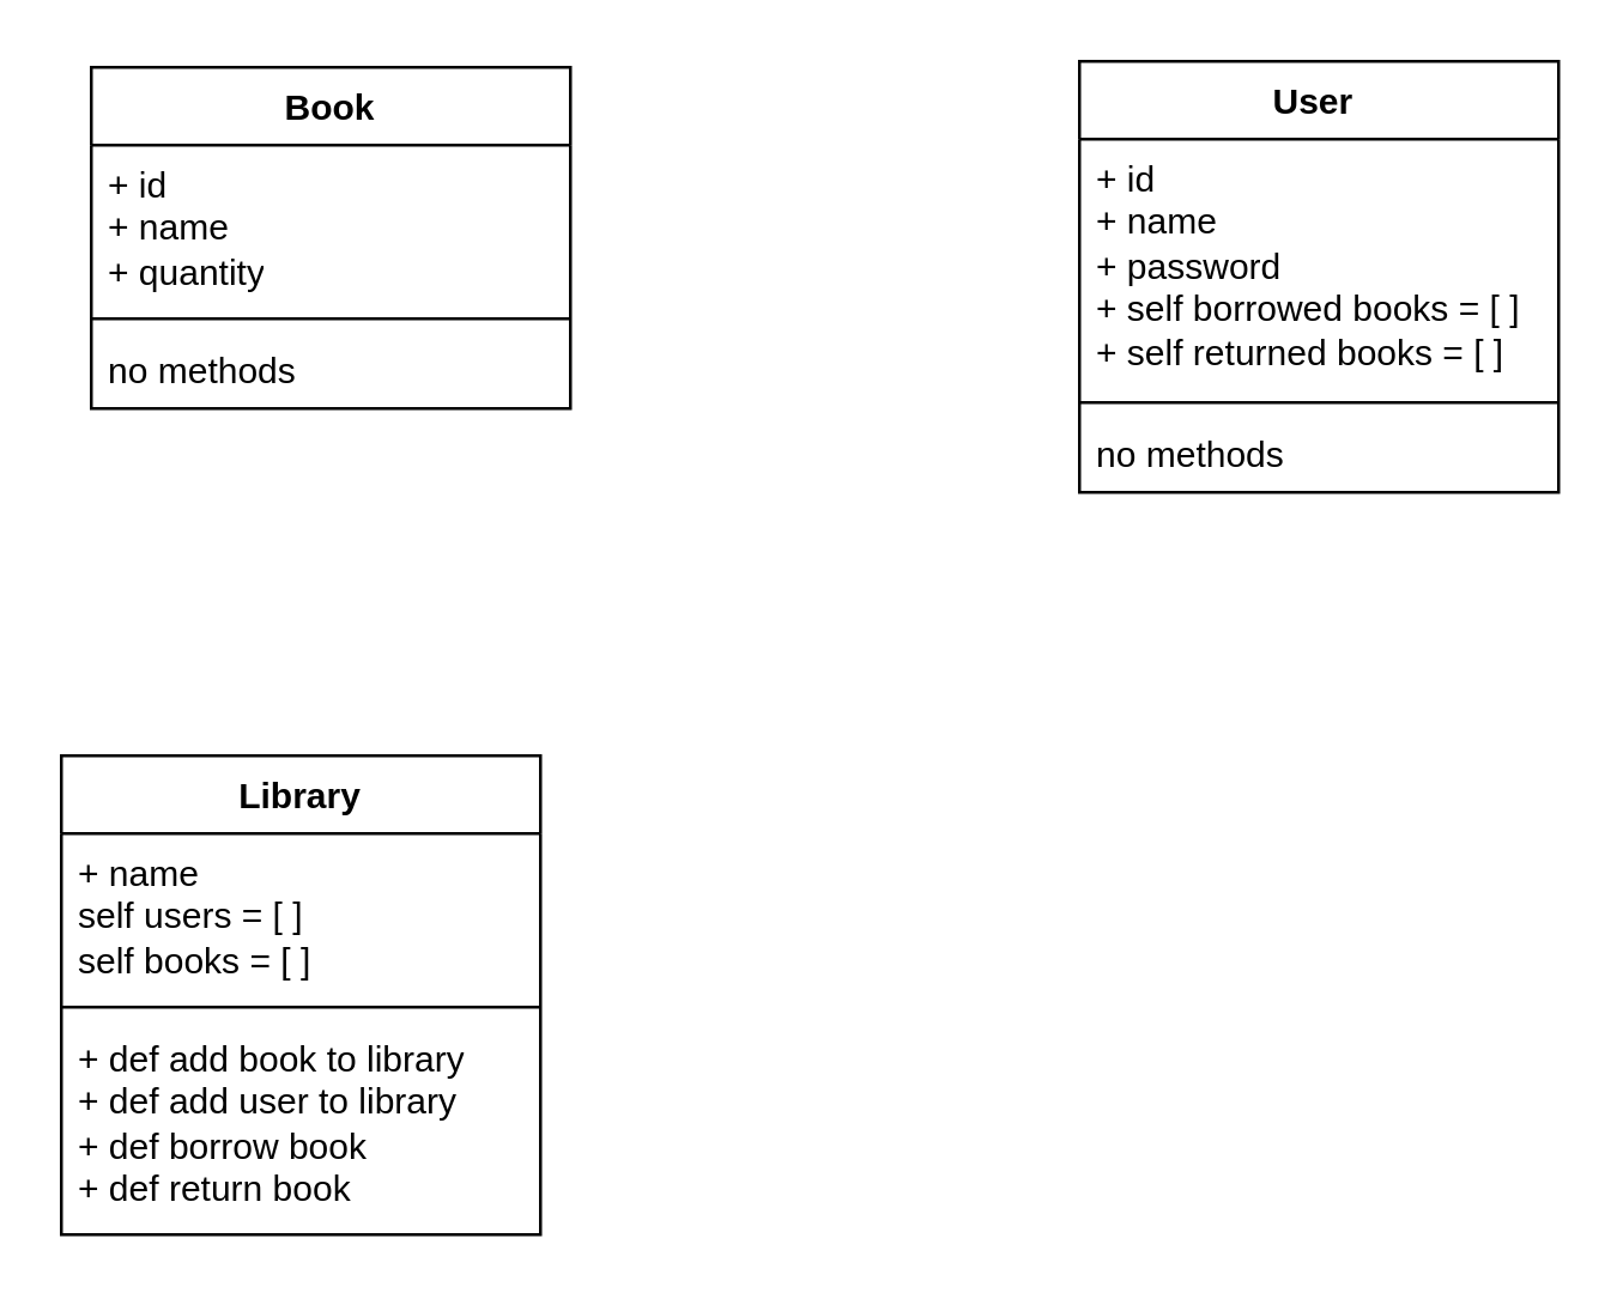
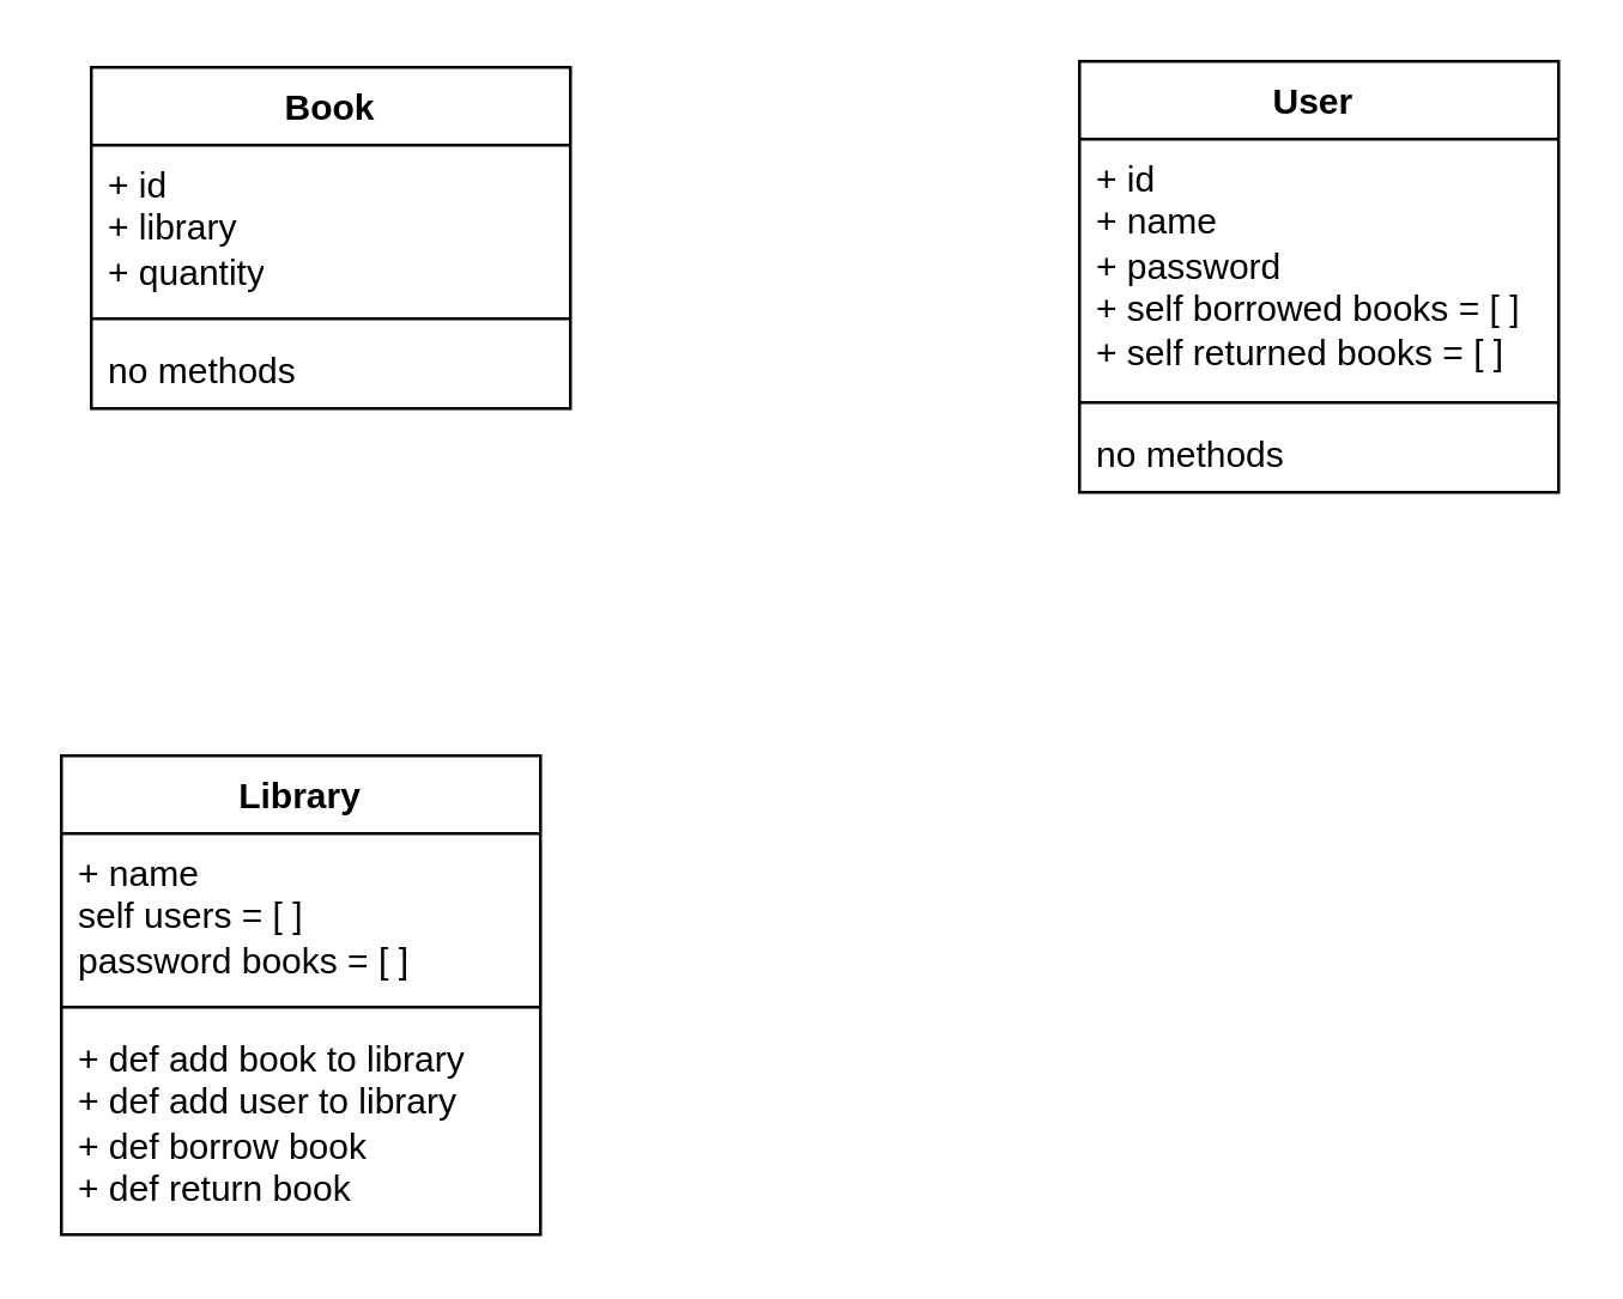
  <mxCell id="0" />
  <mxCell id="1" parent="0" />
  <mxCell id="2" value="Book" style="swimlane;fontStyle=1;align=center;verticalAlign=top;childLayout=stackLayout;horizontal=1;startSize=26;horizontalStack=0;resizeParent=1;resizeParentMax=0;resizeLast=0;collapsible=1;marginBottom=0;whiteSpace=wrap;html=1;" parent="1" vertex="1"><mxGeometry x="30" y="22" width="160" height="114" as="geometry" /></mxCell>
- <mxCell id="3" value="+ id&lt;br&gt;+ name&lt;br&gt;+ quantity" style="text;strokeColor=none;fillColor=none;align=left;verticalAlign=top;spacingLeft=4;spacingRight=4;overflow=hidden;rotatable=0;points=[[0,0.5],[1,0.5]];portConstraint=eastwest;whiteSpace=wrap;html=1;" parent="2" vertex="1"><mxGeometry y="26" width="160" height="54" as="geometry" /></mxCell>
+ <mxCell id="3" value="+ id&lt;br&gt;+ library&lt;br&gt;+ quantity" style="text;strokeColor=none;fillColor=none;align=left;verticalAlign=top;spacingLeft=4;spacingRight=4;overflow=hidden;rotatable=0;points=[[0,0.5],[1,0.5]];portConstraint=eastwest;whiteSpace=wrap;html=1;" parent="2" vertex="1"><mxGeometry y="26" width="160" height="54" as="geometry" /></mxCell>
  <mxCell id="4" value="" style="line;strokeWidth=1;fillColor=none;align=left;verticalAlign=middle;spacingTop=-1;spacingLeft=3;spacingRight=3;rotatable=0;labelPosition=right;points=[];portConstraint=eastwest;strokeColor=inherit;" parent="2" vertex="1"><mxGeometry y="80" width="160" height="8" as="geometry" /></mxCell>
  <mxCell id="5" value="no methods" style="text;strokeColor=none;fillColor=none;align=left;verticalAlign=top;spacingLeft=4;spacingRight=4;overflow=hidden;rotatable=0;points=[[0,0.5],[1,0.5]];portConstraint=eastwest;whiteSpace=wrap;html=1;" parent="2" vertex="1"><mxGeometry y="88" width="160" height="26" as="geometry" /></mxCell>
  <mxCell id="6" value="User&amp;nbsp;" style="swimlane;fontStyle=1;align=center;verticalAlign=top;childLayout=stackLayout;horizontal=1;startSize=26;horizontalStack=0;resizeParent=1;resizeParentMax=0;resizeLast=0;collapsible=1;marginBottom=0;whiteSpace=wrap;html=1;" parent="1" vertex="1"><mxGeometry x="360" y="20" width="160" height="144" as="geometry" /></mxCell>
  <mxCell id="7" value="+ id&lt;br&gt;+ name&lt;br&gt;+ password&lt;br&gt;+ self borrowed books = [ ]&lt;br&gt;+ self returned books = [ ]" style="text;strokeColor=none;fillColor=none;align=left;verticalAlign=top;spacingLeft=4;spacingRight=4;overflow=hidden;rotatable=0;points=[[0,0.5],[1,0.5]];portConstraint=eastwest;whiteSpace=wrap;html=1;" parent="6" vertex="1"><mxGeometry y="26" width="160" height="84" as="geometry" /></mxCell>
  <mxCell id="8" value="" style="line;strokeWidth=1;fillColor=none;align=left;verticalAlign=middle;spacingTop=-1;spacingLeft=3;spacingRight=3;rotatable=0;labelPosition=right;points=[];portConstraint=eastwest;strokeColor=inherit;" parent="6" vertex="1"><mxGeometry y="110" width="160" height="8" as="geometry" /></mxCell>
  <mxCell id="9" value="no methods" style="text;strokeColor=none;fillColor=none;align=left;verticalAlign=top;spacingLeft=4;spacingRight=4;overflow=hidden;rotatable=0;points=[[0,0.5],[1,0.5]];portConstraint=eastwest;whiteSpace=wrap;html=1;" parent="6" vertex="1"><mxGeometry y="118" width="160" height="26" as="geometry" /></mxCell>
  <mxCell id="10" value="Library" style="swimlane;fontStyle=1;align=center;verticalAlign=top;childLayout=stackLayout;horizontal=1;startSize=26;horizontalStack=0;resizeParent=1;resizeParentMax=0;resizeLast=0;collapsible=1;marginBottom=0;whiteSpace=wrap;html=1;" parent="1" vertex="1"><mxGeometry x="20" y="252" width="160" height="160" as="geometry" /></mxCell>
- <mxCell id="11" value="+ name&lt;br&gt;self users = [ ]&lt;br&gt;self books = [ ]" style="text;strokeColor=none;fillColor=none;align=left;verticalAlign=top;spacingLeft=4;spacingRight=4;overflow=hidden;rotatable=0;points=[[0,0.5],[1,0.5]];portConstraint=eastwest;whiteSpace=wrap;html=1;" parent="10" vertex="1"><mxGeometry y="26" width="160" height="54" as="geometry" /></mxCell>
+ <mxCell id="11" value="+ name&lt;br&gt;self users = [ ]&lt;br&gt;password books = [ ]" style="text;strokeColor=none;fillColor=none;align=left;verticalAlign=top;spacingLeft=4;spacingRight=4;overflow=hidden;rotatable=0;points=[[0,0.5],[1,0.5]];portConstraint=eastwest;whiteSpace=wrap;html=1;" parent="10" vertex="1"><mxGeometry y="26" width="160" height="54" as="geometry" /></mxCell>
  <mxCell id="12" value="" style="line;strokeWidth=1;fillColor=none;align=left;verticalAlign=middle;spacingTop=-1;spacingLeft=3;spacingRight=3;rotatable=0;labelPosition=right;points=[];portConstraint=eastwest;strokeColor=inherit;" parent="10" vertex="1"><mxGeometry y="80" width="160" height="8" as="geometry" /></mxCell>
  <mxCell id="13" value="+ def add book to library&lt;br&gt;+ def add user to library&lt;br&gt;+ def borrow book&lt;br&gt;+ def return book&lt;br&gt;" style="text;strokeColor=none;fillColor=none;align=left;verticalAlign=top;spacingLeft=4;spacingRight=4;overflow=hidden;rotatable=0;points=[[0,0.5],[1,0.5]];portConstraint=eastwest;whiteSpace=wrap;html=1;" parent="10" vertex="1"><mxGeometry y="88" width="160" height="72" as="geometry" /></mxCell>
